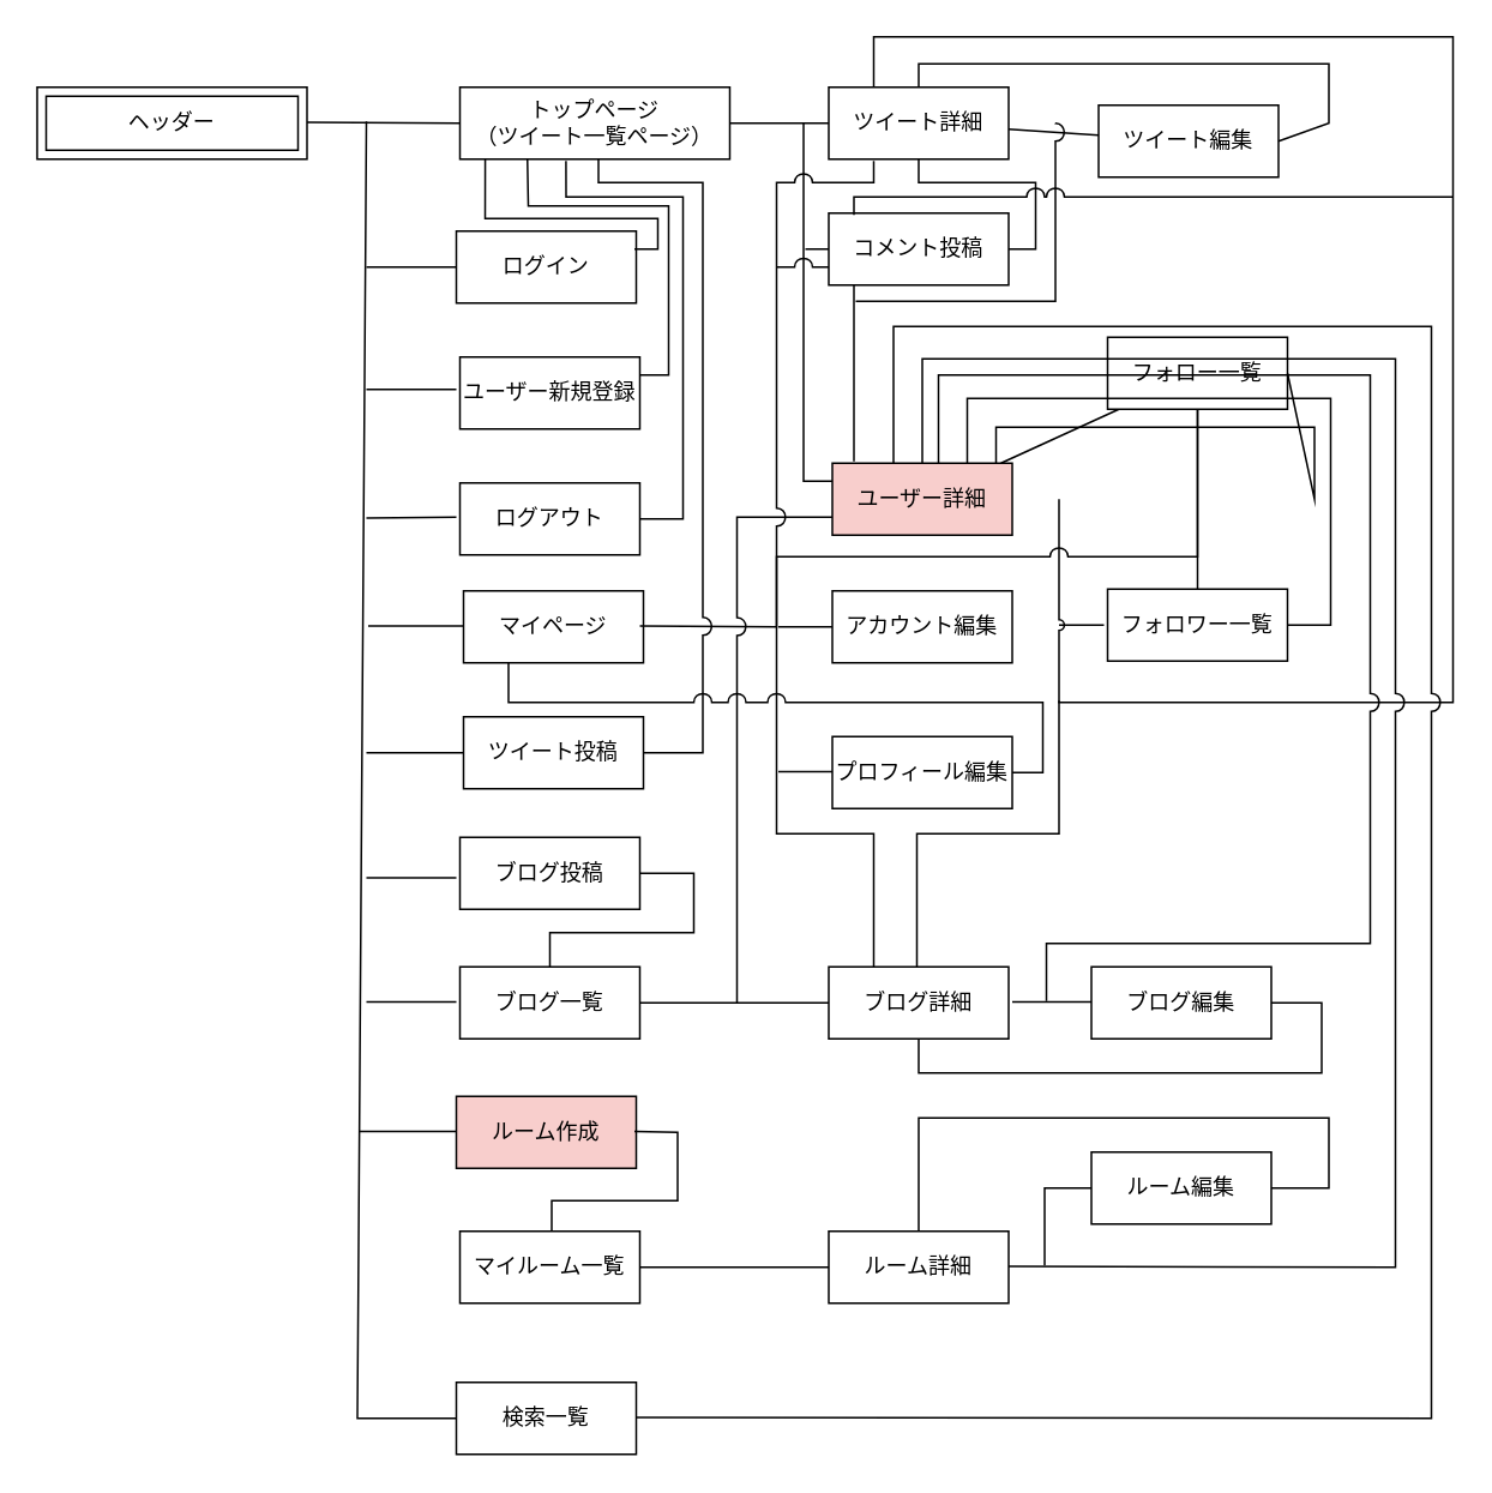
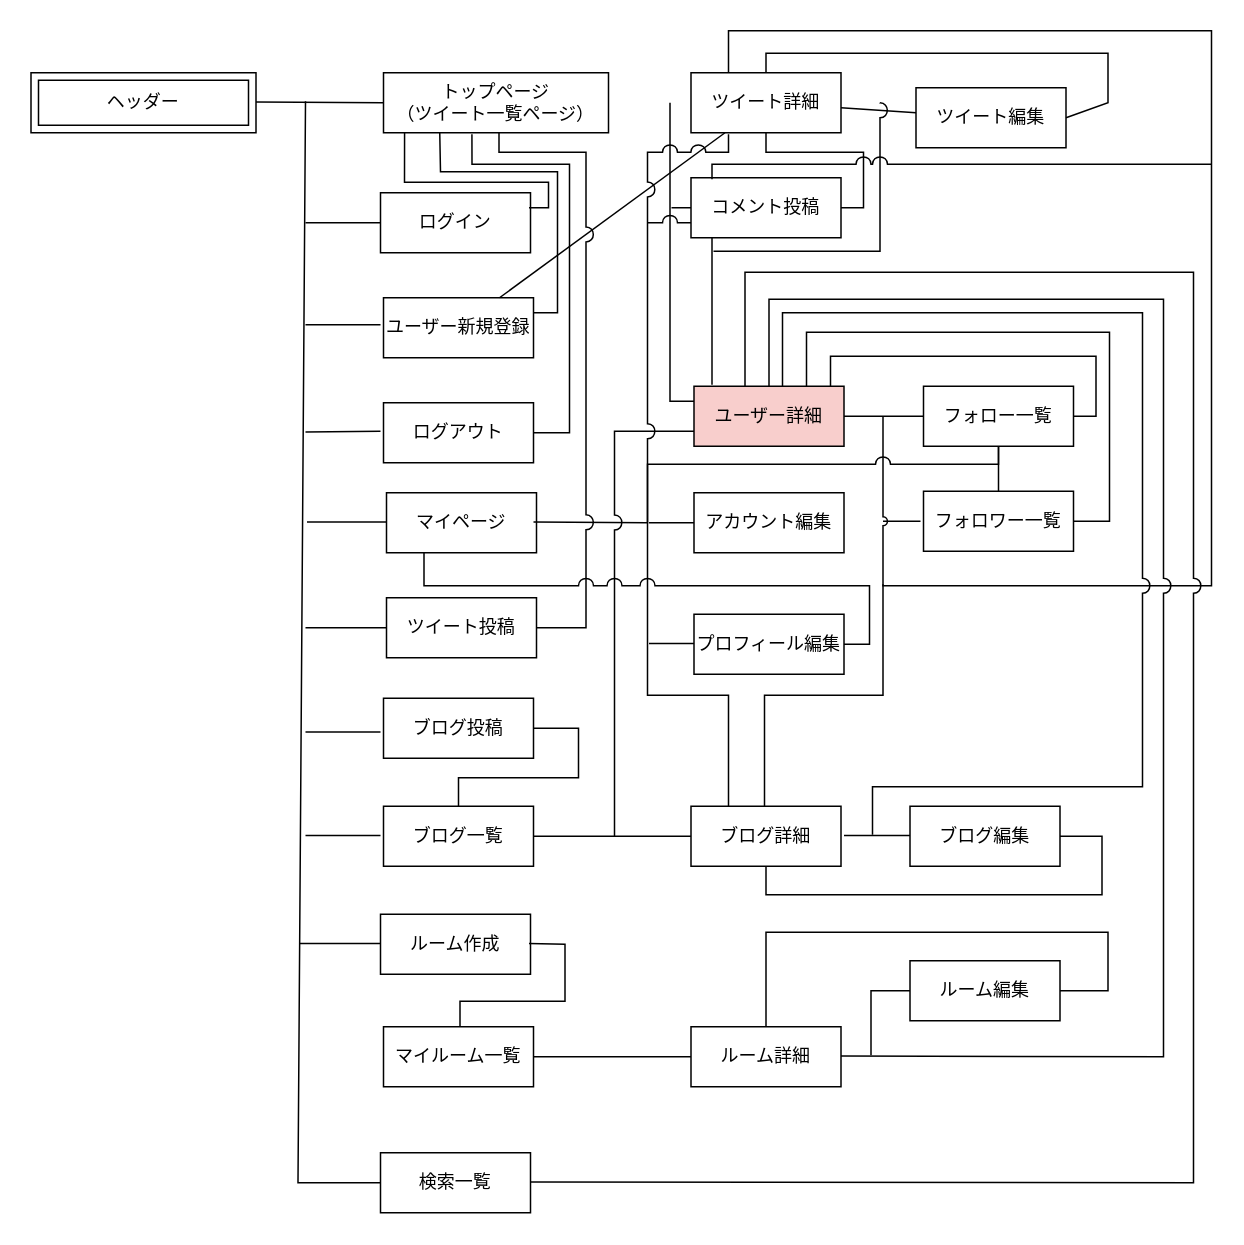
  <mxCell id="0" />
  <mxCell id="1" parent="0" />
- <mxCell id="2" value="ルーム作成" style="whiteSpace=wrap;html=1;align=center;fillColor=#f8cecc;" parent="1" vertex="1"><mxGeometry x="253" y="609" width="100" height="40" as="geometry" /></mxCell>
+ <mxCell id="2" value="ルーム作成" style="whiteSpace=wrap;html=1;align=center;" parent="1" vertex="1"><mxGeometry x="253" y="609" width="100" height="40" as="geometry" /></mxCell>
  <mxCell id="3" value="ルーム詳細" style="whiteSpace=wrap;html=1;align=center;" parent="1" vertex="1"><mxGeometry x="460" y="684" width="100" height="40" as="geometry" /></mxCell>
  <mxCell id="4" value="ルーム編集" style="whiteSpace=wrap;html=1;align=center;" parent="1" vertex="1"><mxGeometry x="606" y="640" width="100" height="40" as="geometry" /></mxCell>
  <mxCell id="5" value="" style="edgeStyle=elbowEdgeStyle;rounded=0;jumpStyle=arc;jumpSize=10;html=1;endArrow=none;endFill=0;" edge="1" parent="1" source="6" target="3"><mxGeometry relative="1" as="geometry" /></mxCell>
  <mxCell id="6" value="マイルーム一覧" style="whiteSpace=wrap;html=1;align=center;" parent="1" vertex="1"><mxGeometry x="255" y="684" width="100" height="40" as="geometry" /></mxCell>
  <mxCell id="7" value="検索一覧" style="whiteSpace=wrap;html=1;align=center;" parent="1" vertex="1"><mxGeometry x="253" y="768" width="100" height="40" as="geometry" /></mxCell>
  <mxCell id="8" value="ユーザー新規登録" style="whiteSpace=wrap;html=1;align=center;" parent="1" vertex="1"><mxGeometry x="255" y="198" width="100" height="40" as="geometry" /></mxCell>
  <mxCell id="9" value="ログイン" style="whiteSpace=wrap;html=1;align=center;" parent="1" vertex="1"><mxGeometry x="253" y="128" width="100" height="40" as="geometry" /></mxCell>
- <mxCell id="10" value="" style="edgeStyle=none;html=1;endArrow=none;endFill=0;" edge="1" parent="1" source="11" target="30"><mxGeometry relative="1" as="geometry" /></mxCell>
+ <mxCell id="10" value="" style="edgeStyle=none;html=1;endArrow=none;endFill=0;" edge="1" parent="1" source="11" target="8"><mxGeometry relative="1" as="geometry" /></mxCell>
  <mxCell id="11" value="ツイート詳細" style="whiteSpace=wrap;html=1;align=center;" parent="1" vertex="1"><mxGeometry x="460" y="48" width="100" height="40" as="geometry" /></mxCell>
  <mxCell id="12" value="" style="edgeStyle=none;rounded=0;html=1;endArrow=none;endFill=0;" edge="1" parent="1" source="13" target="11"><mxGeometry relative="1" as="geometry" /></mxCell>
  <mxCell id="13" value="ツイート編集" style="whiteSpace=wrap;html=1;align=center;" parent="1" vertex="1"><mxGeometry x="610" y="58" width="100" height="40" as="geometry" /></mxCell>
  <mxCell id="14" value="ツイート投稿" style="whiteSpace=wrap;html=1;align=center;" parent="1" vertex="1"><mxGeometry x="257" y="398" width="100" height="40" as="geometry" /></mxCell>
  <mxCell id="15" value="" style="edgeStyle=elbowEdgeStyle;rounded=0;jumpStyle=arc;jumpSize=10;html=1;endArrow=none;endFill=0;" edge="1" parent="1" source="16" target="19"><mxGeometry relative="1" as="geometry" /></mxCell>
  <mxCell id="16" value="ブログ一覧" style="whiteSpace=wrap;html=1;align=center;" parent="1" vertex="1"><mxGeometry x="255" y="537" width="100" height="40" as="geometry" /></mxCell>
  <mxCell id="17" value="ブログ投稿" style="whiteSpace=wrap;html=1;align=center;" parent="1" vertex="1"><mxGeometry x="255" y="465" width="100" height="40" as="geometry" /></mxCell>
  <mxCell id="18" value="" style="edgeStyle=none;rounded=0;jumpStyle=arc;jumpSize=10;html=1;endArrow=none;endFill=0;" edge="1" parent="1"><mxGeometry relative="1" as="geometry"><mxPoint x="509" y="537" as="sourcePoint" /><mxPoint x="588" y="389" as="targetPoint" /><Array as="points"><mxPoint x="509" y="463" /><mxPoint x="588" y="463" /></Array></mxGeometry></mxCell>
  <mxCell id="19" value="ブログ詳細" style="whiteSpace=wrap;html=1;align=center;" parent="1" vertex="1"><mxGeometry x="460" y="537" width="100" height="40" as="geometry" /></mxCell>
  <mxCell id="20" value="ブログ編集" style="whiteSpace=wrap;html=1;align=center;" parent="1" vertex="1"><mxGeometry x="606" y="537" width="100" height="40" as="geometry" /></mxCell>
  <mxCell id="21" value="ヘッダー" style="shape=ext;margin=3;double=1;whiteSpace=wrap;html=1;align=center;" parent="1" vertex="1"><mxGeometry x="20" y="48" width="150" height="40" as="geometry" /></mxCell>
  <mxCell id="22" value="" style="endArrow=none;html=1;rounded=0;exitX=1;exitY=0.5;exitDx=0;exitDy=0;" parent="1" edge="1"><mxGeometry relative="1" as="geometry"><mxPoint x="562" y="556.5" as="sourcePoint" /><mxPoint x="606" y="556.5" as="targetPoint" /></mxGeometry></mxCell>
  <mxCell id="23" value="" style="endArrow=none;html=1;rounded=0;" parent="1" edge="1"><mxGeometry relative="1" as="geometry"><mxPoint x="170" y="67.5" as="sourcePoint" /><mxPoint x="255" y="68" as="targetPoint" /></mxGeometry></mxCell>
  <mxCell id="24" value="" style="endArrow=none;html=1;rounded=0;" parent="1" edge="1"><mxGeometry relative="1" as="geometry"><mxPoint x="203" y="67" as="sourcePoint" /><mxPoint x="253" y="788" as="targetPoint" /><Array as="points"><mxPoint x="198" y="788" /></Array></mxGeometry></mxCell>
  <mxCell id="25" value="" style="endArrow=none;html=1;rounded=0;entryX=0;entryY=0.5;entryDx=0;entryDy=0;" parent="1" edge="1" target="14"><mxGeometry relative="1" as="geometry"><mxPoint x="203" y="418" as="sourcePoint" /><mxPoint x="253" y="415.5" as="targetPoint" /></mxGeometry></mxCell>
  <mxCell id="26" value="" style="endArrow=none;html=1;rounded=0;" parent="1" edge="1"><mxGeometry relative="1" as="geometry"><mxPoint x="203" y="287.5" as="sourcePoint" /><mxPoint x="253" y="287" as="targetPoint" /></mxGeometry></mxCell>
  <mxCell id="27" value="" style="endArrow=none;html=1;rounded=0;" parent="1" edge="1"><mxGeometry relative="1" as="geometry"><mxPoint x="203" y="216" as="sourcePoint" /><mxPoint x="253" y="216" as="targetPoint" /></mxGeometry></mxCell>
  <mxCell id="28" value="" style="endArrow=none;html=1;rounded=0;" parent="1" edge="1"><mxGeometry relative="1" as="geometry"><mxPoint x="203" y="148" as="sourcePoint" /><mxPoint x="253" y="148" as="targetPoint" /></mxGeometry></mxCell>
  <mxCell id="29" value="" style="endArrow=none;html=1;rounded=0;" parent="1" edge="1"><mxGeometry relative="1" as="geometry"><mxPoint x="204" y="347.5" as="sourcePoint" /><mxPoint x="259" y="347.5" as="targetPoint" /></mxGeometry></mxCell>
  <mxCell id="30" value="トップページ&lt;br&gt;（ツイート一覧ページ）" style="whiteSpace=wrap;html=1;align=center;" vertex="1" parent="1"><mxGeometry x="255" y="48" width="150" height="40" as="geometry" /></mxCell>
  <mxCell id="31" value="マイページ" style="whiteSpace=wrap;html=1;align=center;" vertex="1" parent="1"><mxGeometry x="257" y="328" width="100" height="40" as="geometry" /></mxCell>
  <mxCell id="32" value="ログアウト" style="whiteSpace=wrap;html=1;align=center;" vertex="1" parent="1"><mxGeometry x="255" y="268" width="100" height="40" as="geometry" /></mxCell>
  <mxCell id="33" value="" style="edgeStyle=none;rounded=0;html=1;endArrow=none;endFill=0;" edge="1" parent="1" source="34"><mxGeometry relative="1" as="geometry"><mxPoint x="447" y="138" as="targetPoint" /></mxGeometry></mxCell>
  <mxCell id="34" value="コメント投稿" style="whiteSpace=wrap;html=1;align=center;" vertex="1" parent="1"><mxGeometry x="460" y="118" width="100" height="40" as="geometry" /></mxCell>
  <mxCell id="35" value="" style="edgeStyle=none;rounded=0;html=1;endArrow=none;endFill=0;exitX=0;exitY=0.25;exitDx=0;exitDy=0;" edge="1" parent="1" source="37"><mxGeometry relative="1" as="geometry"><mxPoint x="476" y="267" as="sourcePoint" /><mxPoint x="446" y="68" as="targetPoint" /><Array as="points"><mxPoint x="446" y="267" /><mxPoint x="446" y="218" /></Array></mxGeometry></mxCell>
  <mxCell id="36" value="" style="edgeStyle=none;rounded=0;html=1;endArrow=none;endFill=0;" edge="1" parent="1" source="37" target="41"><mxGeometry relative="1" as="geometry" /></mxCell>
  <mxCell id="37" value="ユーザー詳細" style="whiteSpace=wrap;html=1;align=center;fillColor=#f8cecc;" vertex="1" parent="1"><mxGeometry x="462" y="257" width="100" height="40" as="geometry" /></mxCell>
  <mxCell id="38" value="" style="edgeStyle=none;rounded=0;html=1;endArrow=none;endFill=0;jumpStyle=arc;jumpSize=10;" edge="1" parent="1"><mxGeometry relative="1" as="geometry"><mxPoint x="504" y="167" as="sourcePoint" /><mxPoint x="586" y="68" as="targetPoint" /><Array as="points"><mxPoint x="475" y="167" /><mxPoint x="504" y="167" /><mxPoint x="586" y="167" /></Array></mxGeometry></mxCell>
  <mxCell id="39" value="" style="edgeStyle=none;rounded=0;html=1;endArrow=none;endFill=0;" edge="1" parent="1" source="40" target="41"><mxGeometry relative="1" as="geometry" /></mxCell>
  <mxCell id="40" value="フォロワー一覧" style="whiteSpace=wrap;html=1;align=center;" vertex="1" parent="1"><mxGeometry x="615" y="327" width="100" height="40" as="geometry" /></mxCell>
- <mxCell id="41" value="フォロー一覧" style="whiteSpace=wrap;html=1;align=center;" vertex="1" parent="1"><mxGeometry x="615" y="187" width="100" height="40" as="geometry" /></mxCell>
+ <mxCell id="41" value="フォロー一覧" style="whiteSpace=wrap;html=1;align=center;" vertex="1" parent="1"><mxGeometry x="615" y="257" width="100" height="40" as="geometry" /></mxCell>
  <mxCell id="42" value="" style="edgeStyle=none;rounded=0;html=1;endArrow=none;endFill=0;" edge="1" parent="1"><mxGeometry relative="1" as="geometry"><mxPoint x="588" y="347" as="sourcePoint" /><mxPoint x="613" y="347" as="targetPoint" /></mxGeometry></mxCell>
  <mxCell id="43" value="" style="endArrow=none;html=1;rounded=0;entryX=0.25;entryY=0;entryDx=0;entryDy=0;jumpStyle=arc;" edge="1" parent="1" target="11"><mxGeometry relative="1" as="geometry"><mxPoint x="588" y="277" as="sourcePoint" /><mxPoint x="588" y="373" as="targetPoint" /><Array as="points"><mxPoint x="588" y="390" /><mxPoint x="807" y="390" /><mxPoint x="807" y="20" /><mxPoint x="485" y="20" /></Array></mxGeometry></mxCell>
  <mxCell id="44" value="" style="endArrow=none;html=1;rounded=0;entryX=0.5;entryY=1;entryDx=0;entryDy=0;jumpStyle=arc;jumpSize=10;" edge="1" parent="1" target="41"><mxGeometry relative="1" as="geometry"><mxPoint x="355" y="347.5" as="sourcePoint" /><mxPoint x="515" y="347.5" as="targetPoint" /><Array as="points"><mxPoint x="431" y="348" /><mxPoint x="431" y="309" /><mxPoint x="665" y="309" /></Array></mxGeometry></mxCell>
  <mxCell id="45" value="アカウント編集" style="whiteSpace=wrap;html=1;align=center;" vertex="1" parent="1"><mxGeometry x="462" y="328" width="100" height="40" as="geometry" /></mxCell>
  <mxCell id="46" value="プロフィール編集" style="whiteSpace=wrap;html=1;align=center;" vertex="1" parent="1"><mxGeometry x="462" y="409" width="100" height="40" as="geometry" /></mxCell>
  <mxCell id="47" value="" style="edgeStyle=none;rounded=0;html=1;endArrow=none;endFill=0;" edge="1" parent="1"><mxGeometry relative="1" as="geometry"><mxPoint x="462" y="348" as="sourcePoint" /><mxPoint x="432" y="348" as="targetPoint" /></mxGeometry></mxCell>
  <mxCell id="48" value="" style="endArrow=none;html=1;rounded=0;" edge="1" parent="1"><mxGeometry relative="1" as="geometry"><mxPoint x="203" y="556.5" as="sourcePoint" /><mxPoint x="253" y="556.5" as="targetPoint" /></mxGeometry></mxCell>
  <mxCell id="49" value="" style="endArrow=none;html=1;rounded=0;" edge="1" parent="1"><mxGeometry relative="1" as="geometry"><mxPoint x="203" y="487.5" as="sourcePoint" /><mxPoint x="253" y="487.5" as="targetPoint" /></mxGeometry></mxCell>
  <mxCell id="50" value="" style="endArrow=none;html=1;rounded=0;entryX=0.5;entryY=0;entryDx=0;entryDy=0;exitX=1;exitY=0.5;exitDx=0;exitDy=0;" edge="1" parent="1"><mxGeometry relative="1" as="geometry"><mxPoint x="355" y="485" as="sourcePoint" /><mxPoint x="305" y="537" as="targetPoint" /><Array as="points"><mxPoint x="385" y="485" /><mxPoint x="385" y="518" /><mxPoint x="305" y="518" /></Array></mxGeometry></mxCell>
  <mxCell id="51" value="" style="endArrow=none;html=1;rounded=0;entryX=0.087;entryY=1;entryDx=0;entryDy=0;entryPerimeter=0;" edge="1" parent="1"><mxGeometry relative="1" as="geometry"><mxPoint x="352" y="138" as="sourcePoint" /><mxPoint x="269.05" y="88" as="targetPoint" /><Array as="points"><mxPoint x="365" y="138" /><mxPoint x="365" y="121" /><mxPoint x="269" y="121" /></Array></mxGeometry></mxCell>
  <mxCell id="52" value="" style="endArrow=none;html=1;rounded=0;entryX=0.25;entryY=1;entryDx=0;entryDy=0;" edge="1" parent="1" target="30"><mxGeometry relative="1" as="geometry"><mxPoint x="355" y="208" as="sourcePoint" /><mxPoint x="515" y="207.5" as="targetPoint" /><Array as="points"><mxPoint x="371" y="208" /><mxPoint x="371" y="114" /><mxPoint x="293" y="114" /></Array></mxGeometry></mxCell>
  <mxCell id="53" value="" style="endArrow=none;html=1;rounded=0;entryX=0.393;entryY=1.025;entryDx=0;entryDy=0;entryPerimeter=0;" edge="1" parent="1" target="30"><mxGeometry relative="1" as="geometry"><mxPoint x="355" y="288" as="sourcePoint" /><mxPoint x="515" y="287.5" as="targetPoint" /><Array as="points"><mxPoint x="379" y="288" /><mxPoint x="379" y="109" /><mxPoint x="314" y="109" /></Array></mxGeometry></mxCell>
  <mxCell id="54" value="" style="endArrow=none;html=1;rounded=0;entryX=0.5;entryY=1;entryDx=0;entryDy=0;jumpStyle=arc;jumpSize=10;" edge="1" parent="1"><mxGeometry relative="1" as="geometry"><mxPoint x="357" y="418" as="sourcePoint" /><mxPoint x="332" y="88" as="targetPoint" /><Array as="points"><mxPoint x="390" y="418" /><mxPoint x="390" y="101" /><mxPoint x="332" y="101" /></Array></mxGeometry></mxCell>
  <mxCell id="55" value="" style="endArrow=none;html=1;rounded=0;exitX=0;exitY=0.75;exitDx=0;exitDy=0;jumpStyle=arc;jumpSize=10;" edge="1" parent="1" source="37"><mxGeometry relative="1" as="geometry"><mxPoint x="300" y="436" as="sourcePoint" /><mxPoint x="409" y="557" as="targetPoint" /><Array as="points"><mxPoint x="409" y="287" /></Array></mxGeometry></mxCell>
  <mxCell id="56" value="" style="endArrow=none;html=1;rounded=0;exitX=0.59;exitY=0;exitDx=0;exitDy=0;exitPerimeter=0;jumpStyle=arc;jumpSize=10;" edge="1" parent="1" source="37"><mxGeometry relative="1" as="geometry"><mxPoint x="474" y="445" as="sourcePoint" /><mxPoint x="581" y="556" as="targetPoint" /><Array as="points"><mxPoint x="521" y="208" /><mxPoint x="761" y="208" /><mxPoint x="761" y="524" /><mxPoint x="581" y="524" /></Array></mxGeometry></mxCell>
  <mxCell id="57" value="" style="endArrow=none;html=1;rounded=0;exitX=0.44;exitY=1;exitDx=0;exitDy=0;exitPerimeter=0;entryX=0.42;entryY=-0.025;entryDx=0;entryDy=0;entryPerimeter=0;" edge="1" parent="1"><mxGeometry relative="1" as="geometry"><mxPoint x="474" y="158" as="sourcePoint" /><mxPoint x="474" y="256" as="targetPoint" /></mxGeometry></mxCell>
  <mxCell id="58" value="" style="endArrow=none;html=1;rounded=0;entryX=0.5;entryY=1;entryDx=0;entryDy=0;" edge="1" parent="1" target="11"><mxGeometry relative="1" as="geometry"><mxPoint x="560" y="138" as="sourcePoint" /><mxPoint x="720" y="137.5" as="targetPoint" /><Array as="points"><mxPoint x="575" y="138" /><mxPoint x="575" y="101" /><mxPoint x="510" y="101" /></Array></mxGeometry></mxCell>
  <mxCell id="59" value="" style="endArrow=none;html=1;rounded=0;exitX=1;exitY=0.5;exitDx=0;exitDy=0;entryX=0.5;entryY=0;entryDx=0;entryDy=0;" edge="1" parent="1" source="13" target="11"><mxGeometry relative="1" as="geometry"><mxPoint x="646" y="117" as="sourcePoint" /><mxPoint x="806" y="117" as="targetPoint" /><Array as="points"><mxPoint x="738" y="68" /><mxPoint x="738" y="35" /><mxPoint x="510" y="35" /></Array></mxGeometry></mxCell>
  <mxCell id="60" value="" style="endArrow=none;html=1;rounded=0;entryX=0.5;entryY=1;entryDx=0;entryDy=0;" edge="1" parent="1" target="19"><mxGeometry relative="1" as="geometry"><mxPoint x="706" y="557" as="sourcePoint" /><mxPoint x="866" y="556.5" as="targetPoint" /><Array as="points"><mxPoint x="734" y="557" /><mxPoint x="734" y="596" /><mxPoint x="510" y="596" /></Array></mxGeometry></mxCell>
  <mxCell id="61" value="" style="endArrow=none;html=1;rounded=0;entryX=0;entryY=0.5;entryDx=0;entryDy=0;" edge="1" parent="1"><mxGeometry relative="1" as="geometry"><mxPoint x="199" y="628.5" as="sourcePoint" /><mxPoint x="253" y="628.5" as="targetPoint" /></mxGeometry></mxCell>
  <mxCell id="62" value="" style="endArrow=none;html=1;rounded=0;entryX=0.5;entryY=0;entryDx=0;entryDy=0;" edge="1" parent="1"><mxGeometry relative="1" as="geometry"><mxPoint x="352" y="628.5" as="sourcePoint" /><mxPoint x="306" y="684" as="targetPoint" /><Array as="points"><mxPoint x="376" y="629" /><mxPoint x="376" y="667" /><mxPoint x="306" y="667" /></Array></mxGeometry></mxCell>
  <mxCell id="63" value="" style="endArrow=none;html=1;rounded=0;entryX=0.5;entryY=0;entryDx=0;entryDy=0;jumpStyle=arc;jumpSize=10;" edge="1" parent="1" target="37"><mxGeometry relative="1" as="geometry"><mxPoint x="560" y="703.5" as="sourcePoint" /><mxPoint x="512" y="250" as="targetPoint" /><Array as="points"><mxPoint x="775" y="704" /><mxPoint x="775" y="199" /><mxPoint x="512" y="199" /></Array></mxGeometry></mxCell>
  <mxCell id="64" value="" style="endArrow=none;html=1;rounded=0;entryX=1;entryY=0.5;entryDx=0;entryDy=0;exitX=0.91;exitY=0;exitDx=0;exitDy=0;exitPerimeter=0;" edge="1" parent="1" source="37" target="41"><mxGeometry relative="1" as="geometry"><mxPoint x="588" y="397" as="sourcePoint" /><mxPoint x="748" y="397" as="targetPoint" /><Array as="points"><mxPoint x="553" y="237" /><mxPoint x="730" y="237" /><mxPoint x="730" y="277" /></Array></mxGeometry></mxCell>
  <mxCell id="65" value="" style="endArrow=none;html=1;rounded=0;entryX=1;entryY=0.5;entryDx=0;entryDy=0;exitX=0.75;exitY=0;exitDx=0;exitDy=0;" edge="1" parent="1" source="37" target="40"><mxGeometry relative="1" as="geometry"><mxPoint x="402" y="449" as="sourcePoint" /><mxPoint x="562" y="449" as="targetPoint" /><Array as="points"><mxPoint x="537" y="221" /><mxPoint x="739" y="221" /><mxPoint x="739" y="347" /></Array></mxGeometry></mxCell>
  <mxCell id="66" value="" style="endArrow=none;html=1;rounded=0;" edge="1" parent="1"><mxGeometry relative="1" as="geometry"><mxPoint x="580" y="703" as="sourcePoint" /><mxPoint x="606" y="660" as="targetPoint" /><Array as="points"><mxPoint x="580" y="660" /></Array></mxGeometry></mxCell>
  <mxCell id="67" value="" style="endArrow=none;html=1;rounded=0;entryX=1;entryY=0.5;entryDx=0;entryDy=0;exitX=0.5;exitY=0;exitDx=0;exitDy=0;" edge="1" parent="1" source="3" target="4"><mxGeometry relative="1" as="geometry"><mxPoint x="402" y="449" as="sourcePoint" /><mxPoint x="562" y="449" as="targetPoint" /><Array as="points"><mxPoint x="510" y="621" /><mxPoint x="738" y="621" /><mxPoint x="738" y="660" /></Array></mxGeometry></mxCell>
  <mxCell id="68" value="" style="endArrow=none;html=1;rounded=0;entryX=0.34;entryY=0;entryDx=0;entryDy=0;entryPerimeter=0;jumpStyle=arc;jumpSize=10;" edge="1" parent="1" target="37"><mxGeometry relative="1" as="geometry"><mxPoint x="353" y="787.5" as="sourcePoint" /><mxPoint x="513" y="787.5" as="targetPoint" /><Array as="points"><mxPoint x="795" y="788" /><mxPoint x="795" y="181" /><mxPoint x="496" y="181" /></Array></mxGeometry></mxCell>
  <mxCell id="69" value="" style="endArrow=none;html=1;rounded=0;jumpStyle=arc;jumpSize=10;" edge="1" parent="1"><mxGeometry relative="1" as="geometry"><mxPoint x="474" y="119" as="sourcePoint" /><mxPoint x="807" y="109" as="targetPoint" /><Array as="points"><mxPoint x="474" y="109" /></Array></mxGeometry></mxCell>
  <mxCell id="70" value="" style="endArrow=none;html=1;rounded=0;jumpStyle=arc;jumpSize=10;entryX=0.25;entryY=0;entryDx=0;entryDy=0;" edge="1" parent="1" target="19"><mxGeometry relative="1" as="geometry"><mxPoint x="485" y="89" as="sourcePoint" /><mxPoint x="431" y="309" as="targetPoint" /><Array as="points"><mxPoint x="485" y="101" /><mxPoint x="431" y="101" /><mxPoint x="431" y="463" /><mxPoint x="485" y="463" /></Array></mxGeometry></mxCell>
  <mxCell id="71" value="" style="endArrow=none;html=1;rounded=0;jumpStyle=arc;jumpSize=10;" edge="1" parent="1"><mxGeometry relative="1" as="geometry"><mxPoint x="431" y="148" as="sourcePoint" /><mxPoint x="460" y="148" as="targetPoint" /></mxGeometry></mxCell>
  <mxCell id="72" value="" style="edgeStyle=none;rounded=0;html=1;endArrow=none;endFill=0;" edge="1" parent="1"><mxGeometry relative="1" as="geometry"><mxPoint x="462" y="428.5" as="sourcePoint" /><mxPoint x="432" y="428.5" as="targetPoint" /></mxGeometry></mxCell>
  <mxCell id="73" value="" style="endArrow=none;html=1;rounded=0;entryX=1;entryY=0.5;entryDx=0;entryDy=0;exitX=0.25;exitY=1;exitDx=0;exitDy=0;jumpStyle=arc;jumpSize=10;" edge="1" parent="1" source="31" target="46"><mxGeometry relative="1" as="geometry"><mxPoint x="461" y="340" as="sourcePoint" /><mxPoint x="621" y="340" as="targetPoint" /><Array as="points"><mxPoint x="282" y="390" /><mxPoint x="579" y="390" /><mxPoint x="579" y="429" /></Array></mxGeometry></mxCell>
